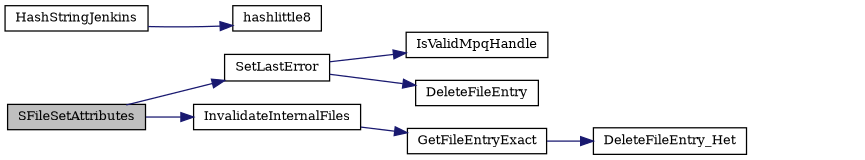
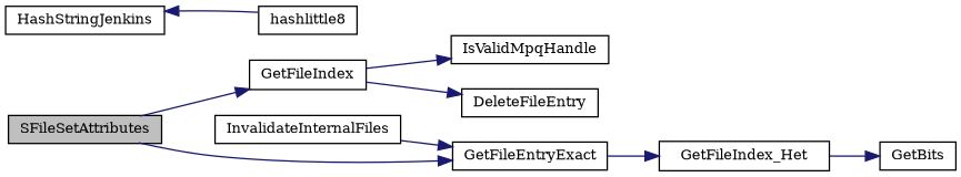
  digraph {
    fontname="DejaVu Serif"
    rankdir=LR
    node [color=black fillcolor=white fontname="DejaVu Serif" fontsize=10 shape=record style=filled]
    edge [color=midnightblue fontname="DejaVu Serif" fontsize=10 labelfontname=Helvetica labelfontsize=10 style=solid]
    n1 [fillcolor=grey75 fontcolor=black height=0.2 label=SFileSetAttributes width=0.4]
-   n2 [height=0.2 label=SetLastError width=0.4]
+   n2 [height=0.2 label=GetFileIndex width=0.4]
    n3 [height=0.2 label=InvalidateInternalFiles width=0.4]
    n4 [height=0.2 label=IsValidMpqHandle width=0.4]
    n5 [height=0.2 label=DeleteFileEntry width=0.4]
    n6 [height=0.2 label=GetFileEntryExact width=0.4]
-   n7 [height=0.2 label=DeleteFileEntry_Het width=0.4]
+   n7 [height=0.2 label=GetFileIndex_Het width=0.4]
+   n8 [height=0.2 label=GetBits width=0.4]
    n9 [height=0.2 label=HashStringJenkins width=0.4]
    n10 [height=0.2 label=hashlittle8 width=0.4]
    n1 -> n2
-   n1 -> n3
+   n1 -> n6
    n2 -> n4
    n2 -> n5
    n3 -> n6
    n6 -> n7
-   n9 -> n10
+   n7 -> n8
+   n10 -> n9
  }
